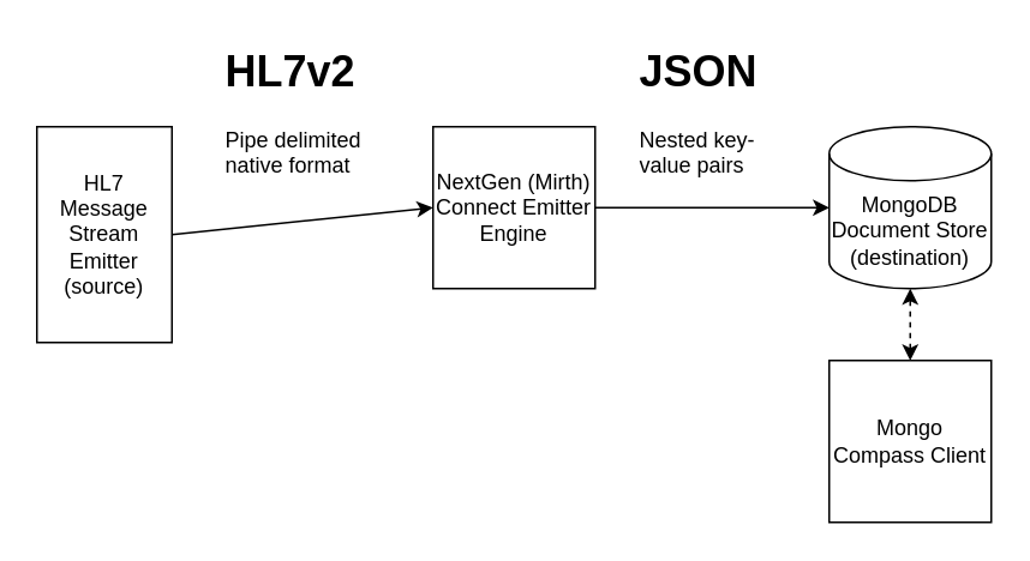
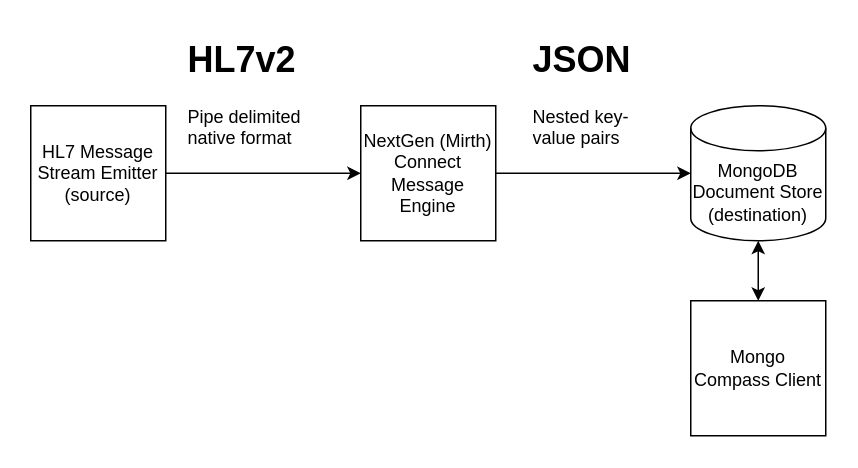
  <mxCell id="0" />
  <mxCell id="1" parent="0" />
- <mxCell id="2" value="HL7 Message Stream Emitter&lt;br&gt;(source)" style="whiteSpace=wrap;html=1;aspect=fixed;" parent="1" vertex="1"><mxGeometry x="20" y="70" width="75" height="120" as="geometry" /></mxCell>
- <mxCell id="3" value="NextGen (Mirth) Connect Emitter Engine" style="whiteSpace=wrap;html=1;aspect=fixed;" parent="1" vertex="1"><mxGeometry x="240" y="70" width="90" height="90" as="geometry" /></mxCell>
+ <mxCell id="2" value="HL7 Message Stream Emitter&lt;br&gt;(source)" style="whiteSpace=wrap;html=1;aspect=fixed;" parent="1" vertex="1"><mxGeometry x="20" y="70" width="90" height="90" as="geometry" /></mxCell>
+ <mxCell id="3" value="NextGen (Mirth) Connect Message Engine" style="whiteSpace=wrap;html=1;aspect=fixed;" parent="1" vertex="1"><mxGeometry x="240" y="70" width="90" height="90" as="geometry" /></mxCell>
  <mxCell id="4" value="MongoDB Document Store&lt;br&gt;(destination)" style="shape=cylinder3;whiteSpace=wrap;html=1;boundedLbl=1;backgroundOutline=1;size=15;" parent="1" vertex="1"><mxGeometry x="460" y="70" width="90" height="90" as="geometry" /></mxCell>
  <mxCell id="5" value="Mongo Compass Client" style="whiteSpace=wrap;html=1;aspect=fixed;" parent="1" vertex="1"><mxGeometry x="460" y="200" width="90" height="90" as="geometry" /></mxCell>
- <mxCell id="6" value="" style="endArrow=classic;startArrow=classic;html=1;entryX=0.5;entryY=1;entryDx=0;entryDy=0;entryPerimeter=0;exitX=0.5;exitY=0;exitDx=0;exitDy=0;dashed=1;" parent="1" source="5" target="4" edge="1"><mxGeometry width="50" height="50" relative="1" as="geometry"><mxPoint x="470" y="320" as="sourcePoint" /><mxPoint x="520" y="270" as="targetPoint" /></mxGeometry></mxCell>
+ <mxCell id="6" value="" style="endArrow=classic;startArrow=classic;html=1;entryX=0.5;entryY=1;entryDx=0;entryDy=0;entryPerimeter=0;exitX=0.5;exitY=0;exitDx=0;exitDy=0;" parent="1" source="5" target="4" edge="1"><mxGeometry width="50" height="50" relative="1" as="geometry"><mxPoint x="470" y="320" as="sourcePoint" /><mxPoint x="520" y="270" as="targetPoint" /></mxGeometry></mxCell>
  <mxCell id="7" value="" style="endArrow=classic;html=1;exitX=1;exitY=0.5;exitDx=0;exitDy=0;entryX=0;entryY=0.5;entryDx=0;entryDy=0;" parent="1" source="2" target="3" edge="1"><mxGeometry width="50" height="50" relative="1" as="geometry"><mxPoint x="360" y="320" as="sourcePoint" /><mxPoint x="410" y="270" as="targetPoint" /></mxGeometry></mxCell>
  <mxCell id="8" value="" style="endArrow=classic;html=1;exitX=1;exitY=0.5;exitDx=0;exitDy=0;entryX=0;entryY=0.5;entryDx=0;entryDy=0;entryPerimeter=0;" parent="1" source="3" target="4" edge="1"><mxGeometry width="50" height="50" relative="1" as="geometry"><mxPoint x="360" y="320" as="sourcePoint" /><mxPoint x="410" y="270" as="targetPoint" /></mxGeometry></mxCell>
  <mxCell id="9" value="&lt;h1&gt;HL7v2&lt;/h1&gt;&lt;div&gt;Pipe delimited native format&lt;/div&gt;" style="text;html=1;strokeColor=none;fillColor=none;spacing=5;spacingTop=-20;whiteSpace=wrap;overflow=hidden;rounded=0;" parent="1" vertex="1"><mxGeometry x="120" y="20" width="100" height="80" as="geometry" /></mxCell>
  <mxCell id="10" value="&lt;h1&gt;JSON&lt;/h1&gt;&lt;div&gt;Nested key-value pairs&lt;/div&gt;" style="text;html=1;strokeColor=none;fillColor=none;spacing=5;spacingTop=-20;whiteSpace=wrap;overflow=hidden;rounded=0;" parent="1" vertex="1"><mxGeometry x="350" y="20" width="100" height="80" as="geometry" /></mxCell>
